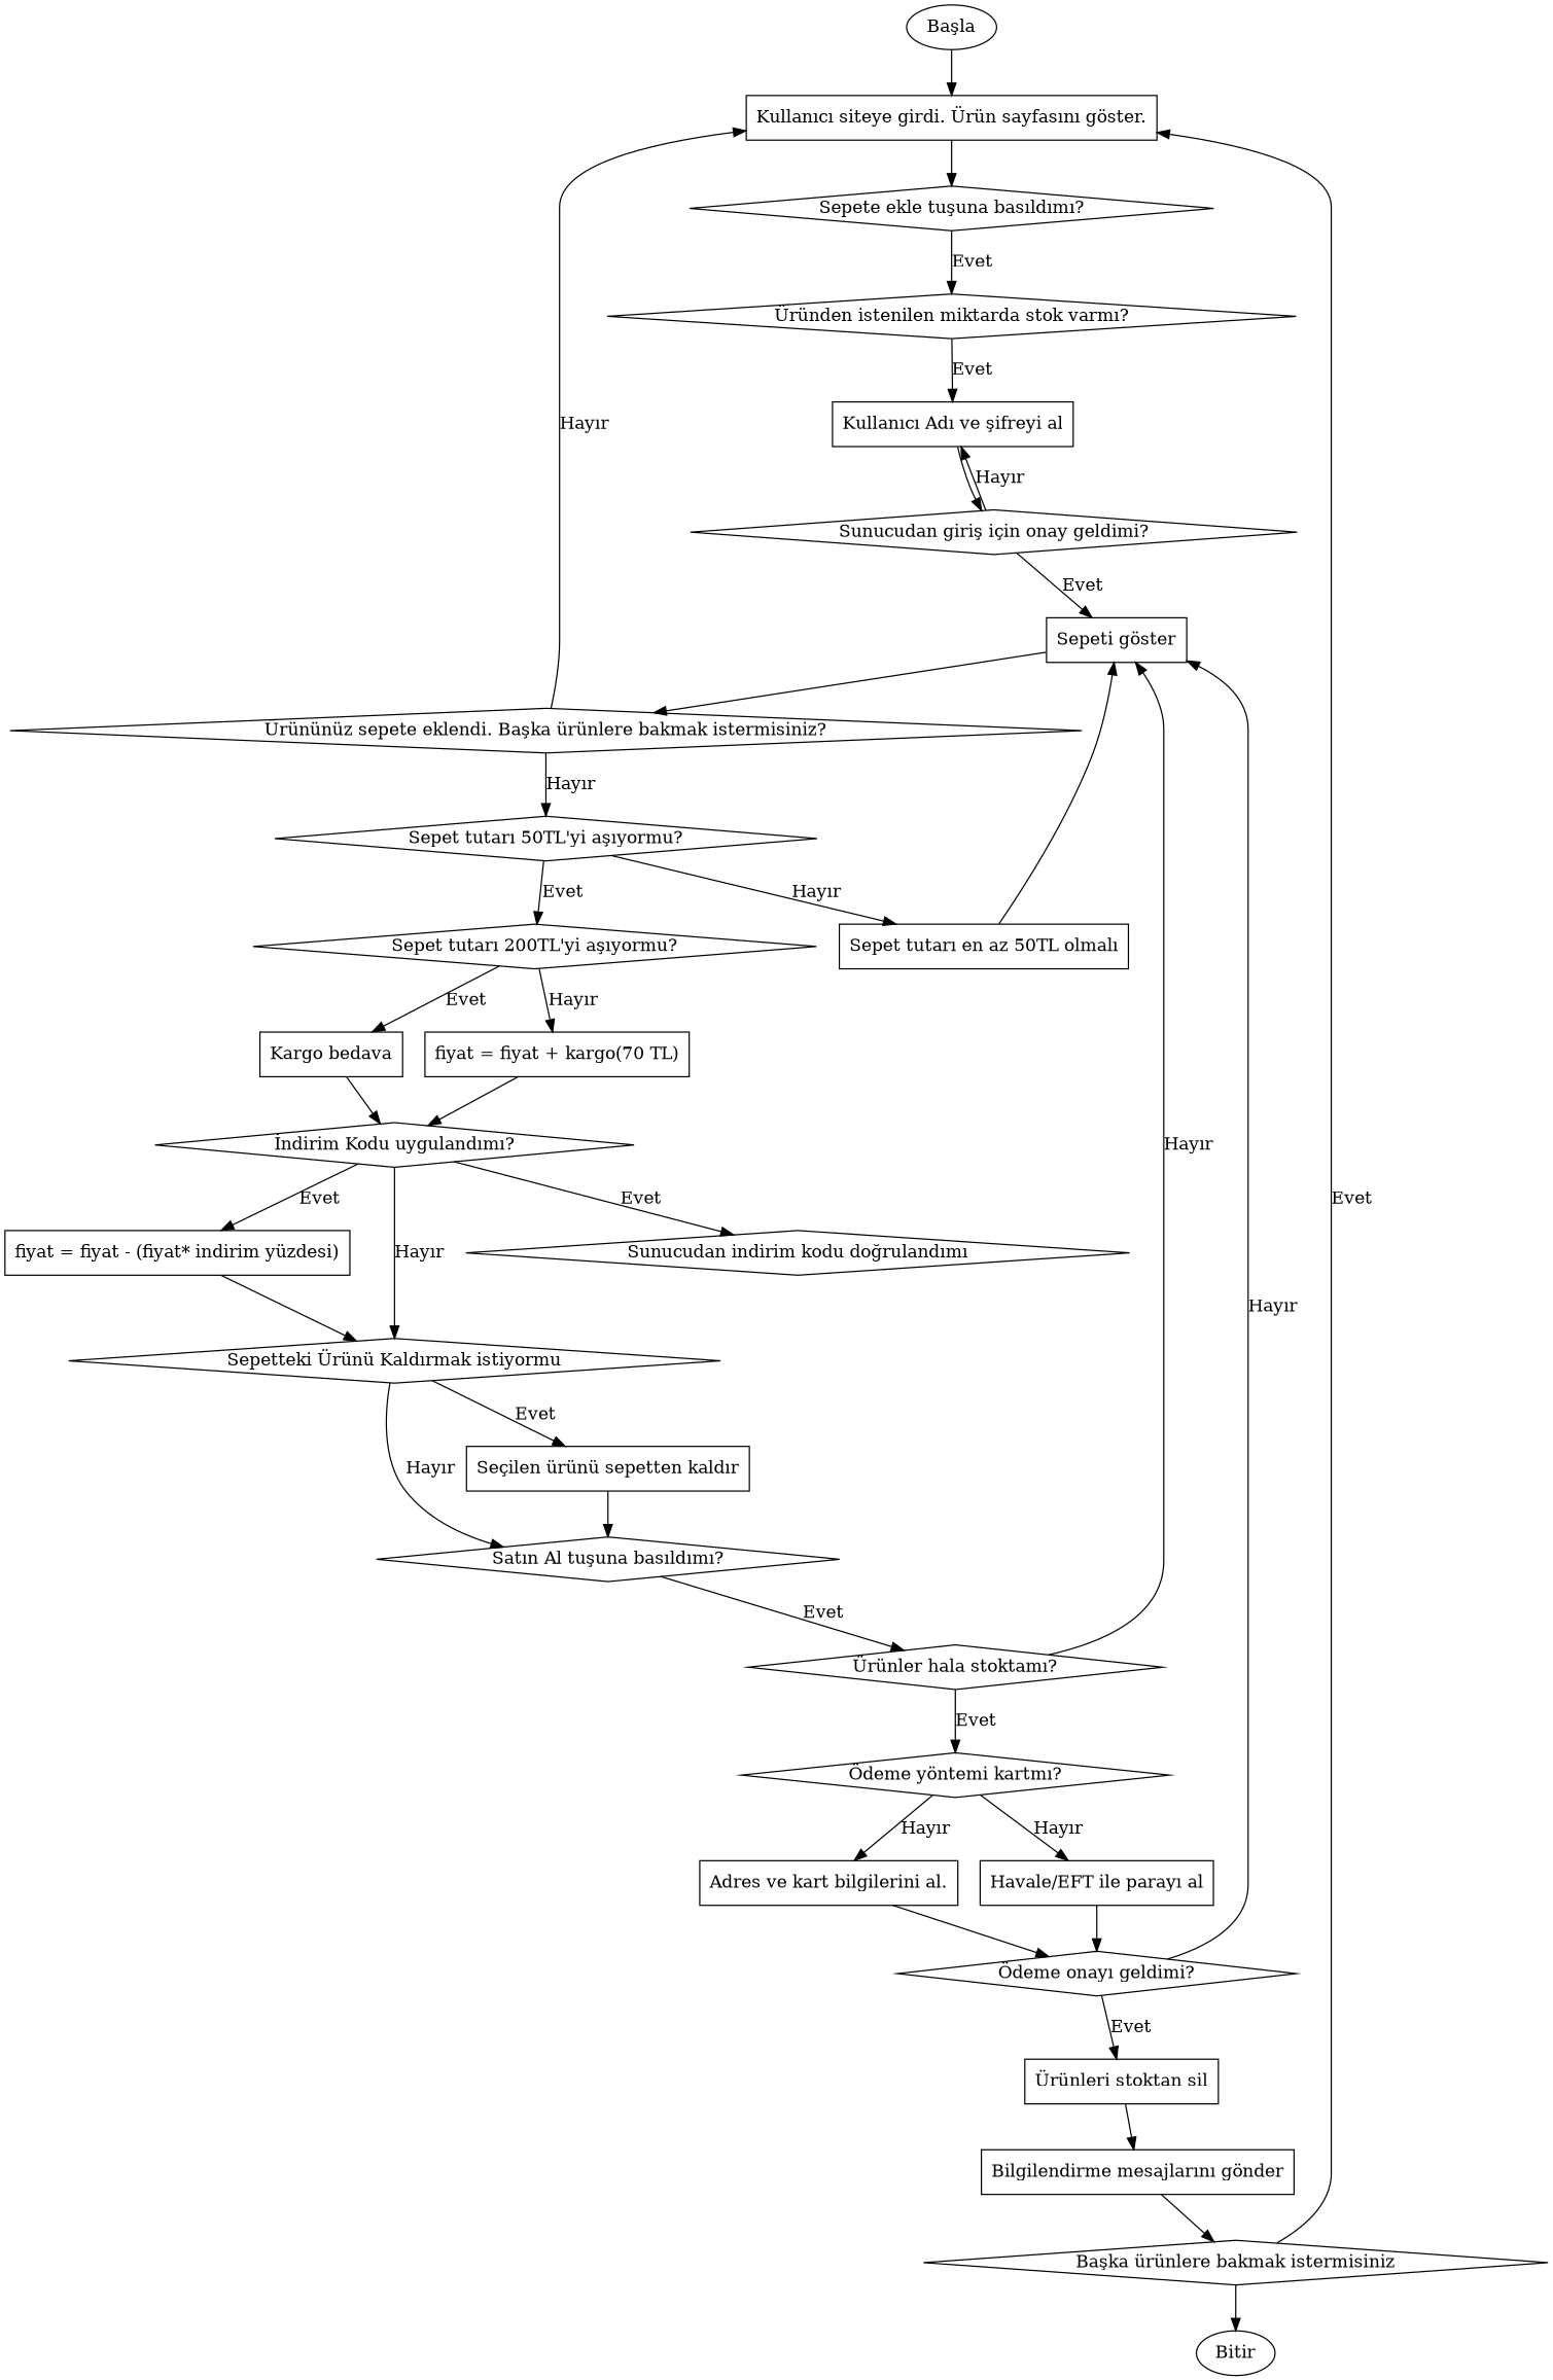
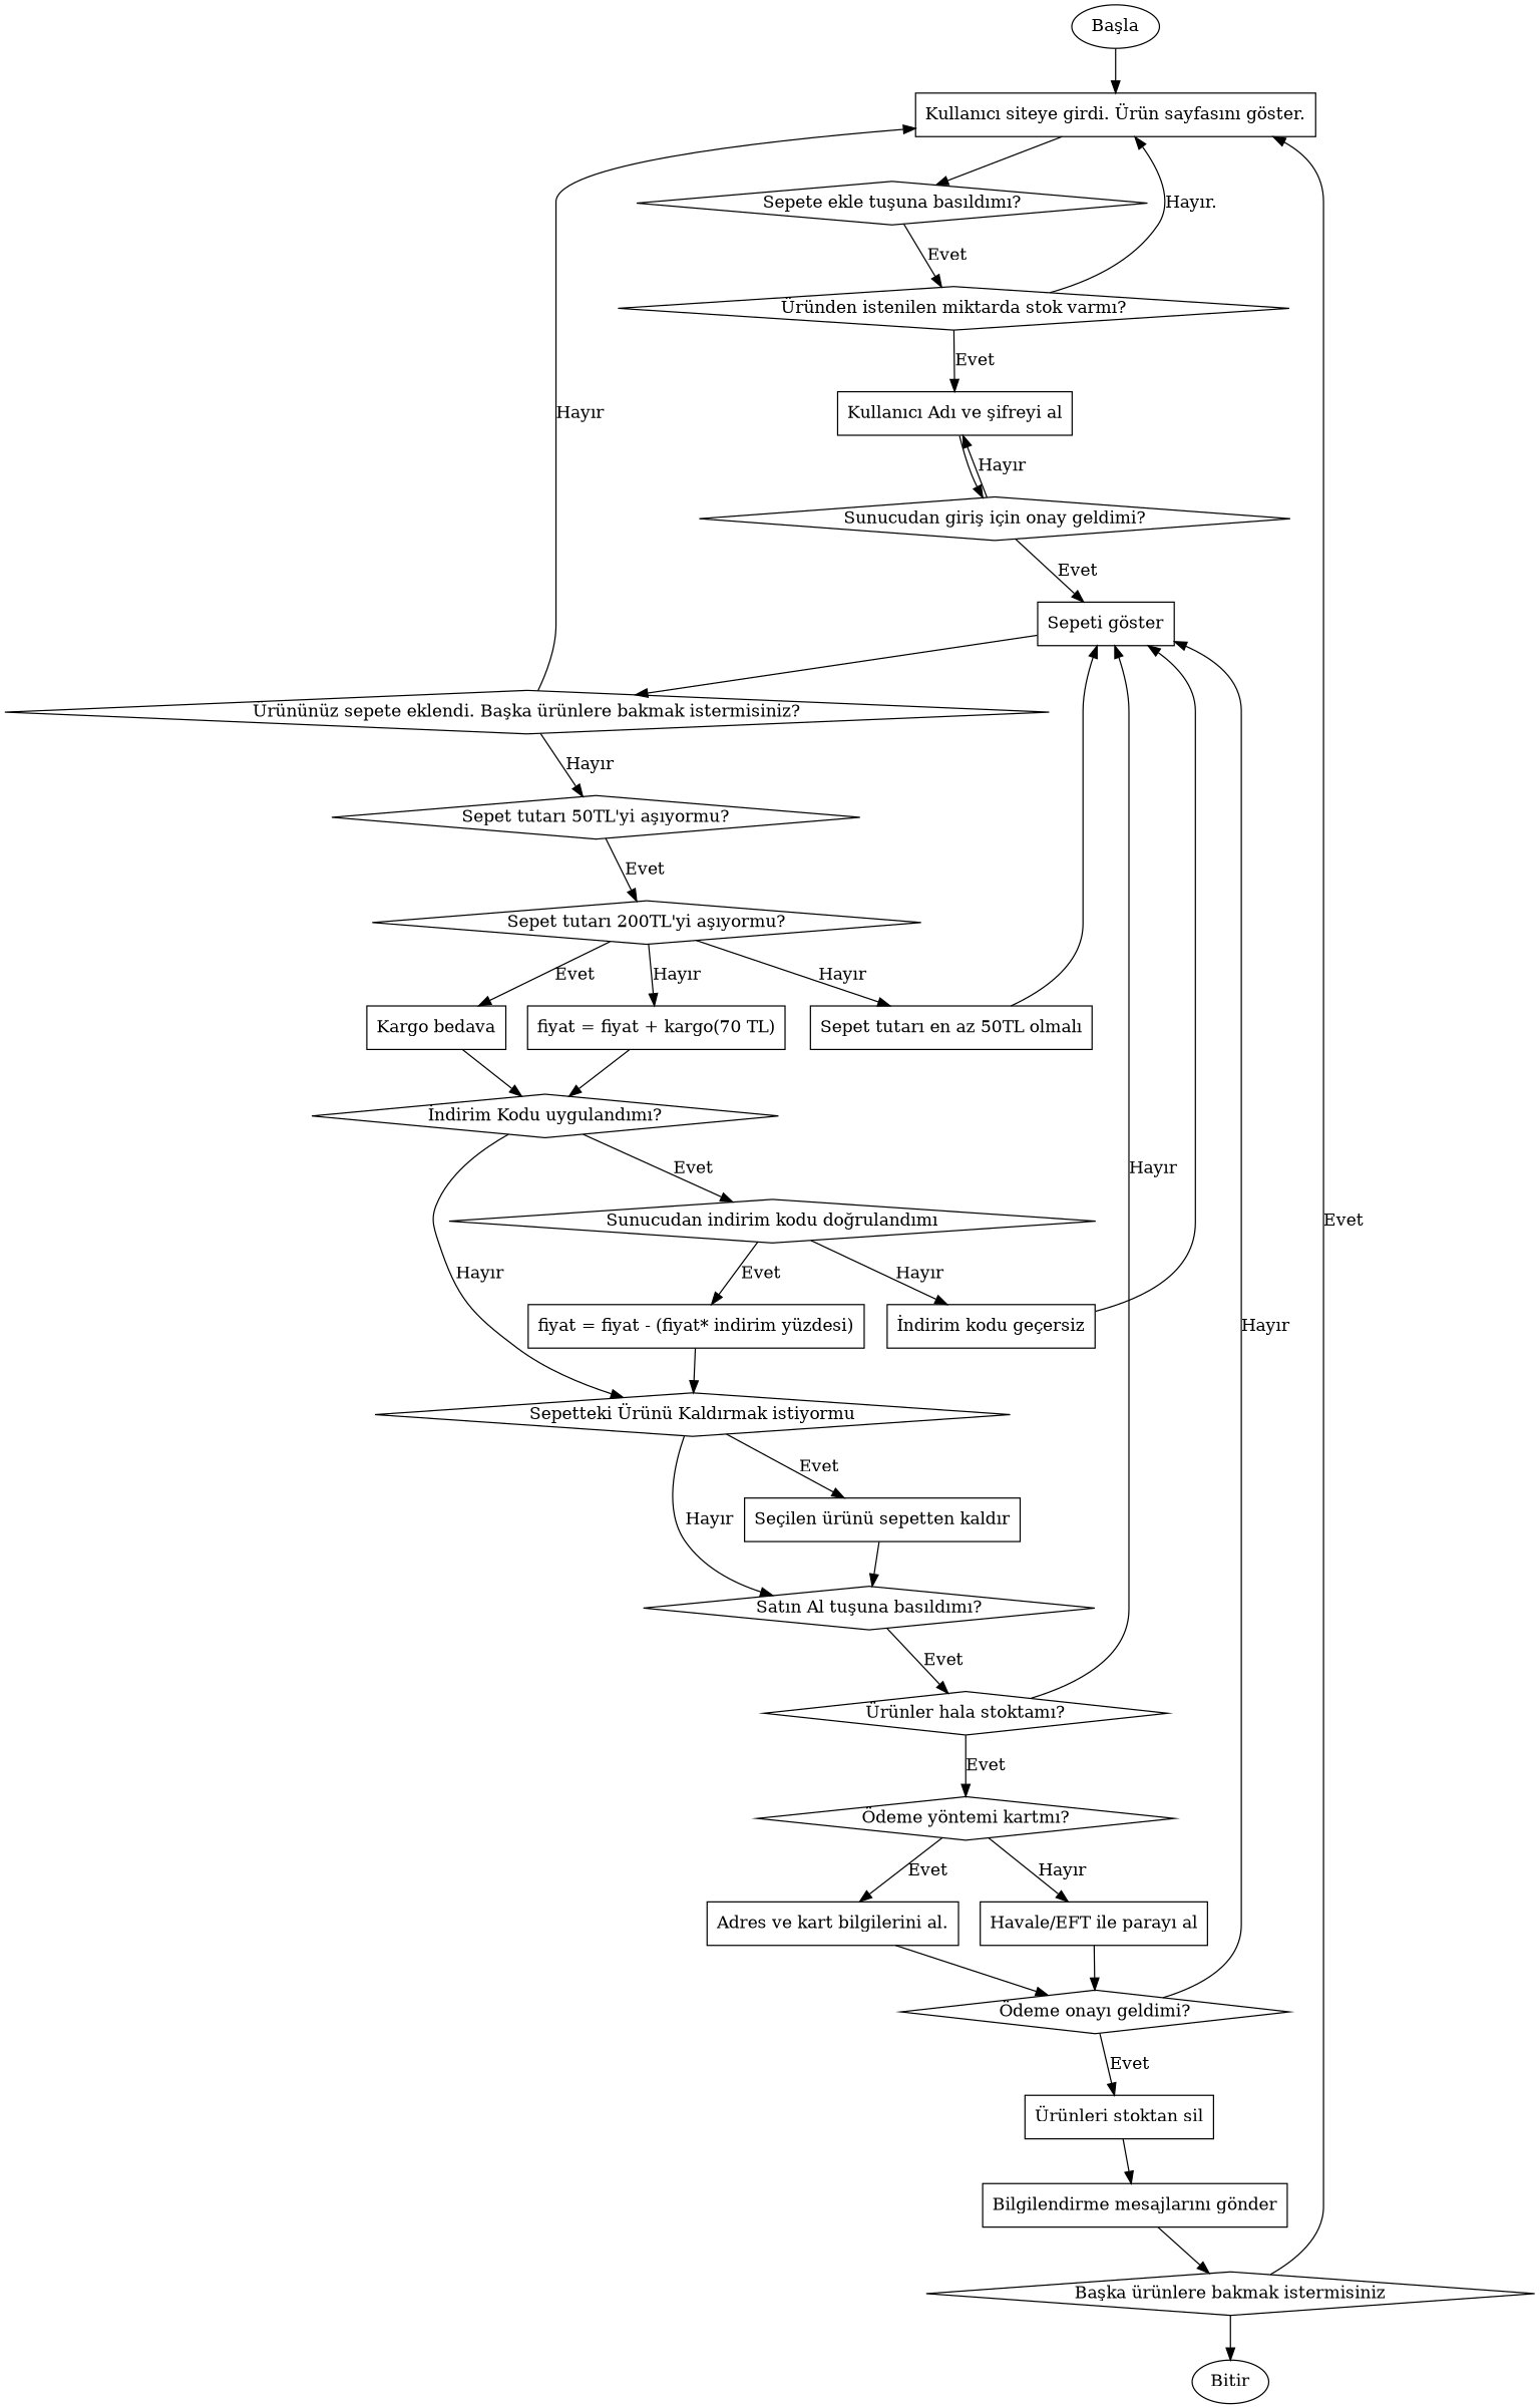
  digraph {
    node [shape=diamond]
    n1 [label="Başla" shape=oval]
    n2 [label="Kullanıcı siteye girdi. Ürün sayfasını göster." shape=rectangle]
    n3 [label="Sepete ekle tuşuna basıldımı?"]
    n4 [label="Üründen istenilen miktarda stok varmı?"]
    n5 [label="Kullanıcı Adı ve şifreyi al" shape=rectangle]
    n6 [label="Sunucudan giriş için onay geldimi?"]
    n7 [label="Sepeti göster" shape=rectangle]
    n8 [label="Ürününüz sepete eklendi. Başka ürünlere bakmak istermisiniz?"]
    n9 [label="Sepet tutarı 50TL'yi aşıyormu?"]
    n10 [label="Sepet tutarı en az 50TL olmalı" shape=rectangle]
    n11 [label="Sepet tutarı 200TL'yi aşıyormu?"]
    n12 [label="Kargo bedava" shape=rectangle]
    n13 [label="fiyat = fiyat + kargo(70 TL)" shape=rectangle]
    n14 [label="İndirim Kodu uygulandımı?"]
    n15 [label="Sunucudan indirim kodu doğrulandımı"]
    n16 [label="Sepetteki Ürünü Kaldırmak istiyormu"]
    n17 [label="fiyat = fiyat - (fiyat* indirim yüzdesi)" shape=rectangle]
+   n18 [label="İndirim kodu geçersiz" shape=rectangle]
    n19 [label="Satın Al tuşuna basıldımı?"]
    n20 [label="Seçilen ürünü sepetten kaldır" shape=rectangle]
    n21 [label="Ürünler hala stoktamı?"]
    n22 [label="Ödeme yöntemi kartmı?"]
    n23 [label="Adres ve kart bilgilerini al." shape=rectangle]
    n24 [label="Ödeme onayı geldimi?"]
    n25 [label="Ürünleri stoktan sil" shape=rectangle]
    n26 [label="Havale/EFT ile parayı al" shape=rectangle]
    n27 [label="Bilgilendirme mesajlarını gönder" shape=rectangle]
    n28 [label="Başka ürünlere bakmak istermisiniz"]
    Bitir [shape=""]
    n1 -> n2
    n2 -> n3
    n3 -> n4 [label=Evet]
+   n4 -> n2 [label="Hayır."]
    n4 -> n5 [label=Evet]
    n5 -> n6
    n6 -> n5 [label="Hayır"]
    n6 -> n7 [label=Evet]
    n7 -> n8
    n8 -> n2 [label="Hayır"]
    n8 -> n9 [label="Hayır"]
-   n9 -> n10 [label="Hayır"]
+   n11 -> n10 [label="Hayır"]
    n9 -> n11 [label=Evet]
    n10 -> n7
    n11 -> n12 [label=Evet]
    n11 -> n13 [label="Hayır"]
    n12 -> n14
    n13 -> n14
    n14 -> n15 [label=Evet]
    n14 -> n16 [label="Hayır"]
-   n14 -> n17 [label=Evet]
+   n15 -> n17 [label=Evet]
+   n15 -> n18 [label="Hayır"]
    n16 -> n19 [label="Hayır"]
    n16 -> n20 [label=Evet]
    n17 -> n16
+   n18 -> n7
    n19 -> n21 [label=Evet]
    n20 -> n19
    n21 -> n7 [label="Hayır"]
    n21 -> n22 [label=Evet]
-   n22 -> n23 [label="Hayır"]
+   n22 -> n23 [label=Evet]
    n22 -> n26 [label="Hayır"]
    n23 -> n24
    n24 -> n7 [label="Hayır"]
    n24 -> n25 [label=Evet]
    n25 -> n27
    n26 -> n24
    n27 -> n28
    n28 -> n2 [label=Evet]
    n28 -> Bitir
  }
